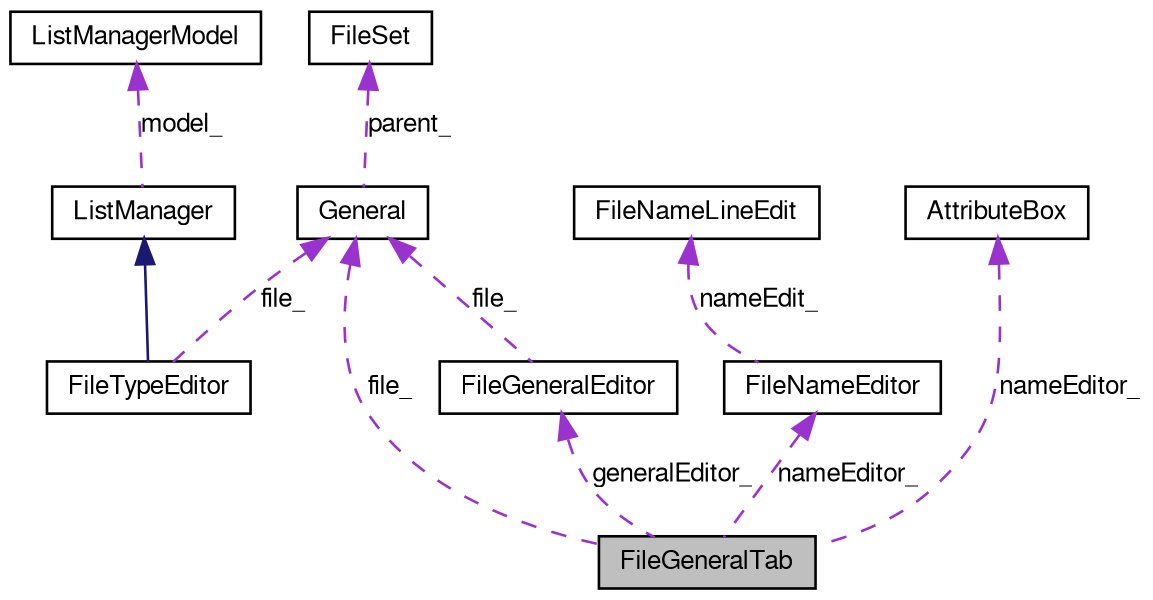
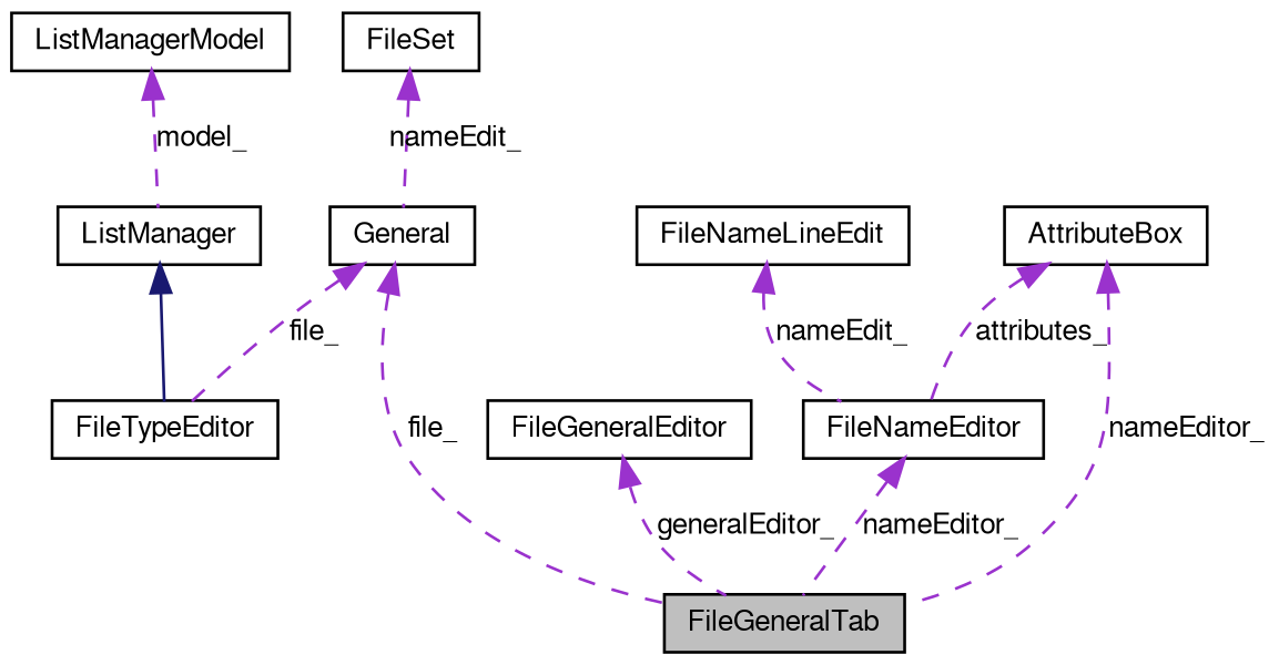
  digraph {
    node [color=black fontname=FreeSans fontsize=10 shape=record]
    edge [color=darkorchid3 dir=back fontname=FreeSans fontsize=10 labelfontname=FreeSans labelfontsize=10 style=dashed]
    n1 [fillcolor=grey75 fontcolor=black height=0.2 label=FileGeneralTab style=filled width=0.4]
    n2 [height=0.2 label=FileGeneralEditor width=0.4]
    n3 [height=0.2 label=General width=0.4]
    n4 [height=0.2 label=FileTypeEditor width=0.4]
    n5 [height=0.2 label=FileSet width=0.4]
    n6 [height=0.2 label=FileNameEditor width=0.4]
    n7 [height=0.2 label=FileNameLineEdit width=0.4]
    n8 [height=0.2 label=AttributeBox width=0.4]
    n9 [height=0.2 label=ListManager width=0.4]
    n10 [height=0.2 label=ListManagerModel width=0.4]
    n2 -> n1 [label=generalEditor_]
    n3 -> n1 [label=file_]
-   n3 -> n2 [label=file_]
    n3 -> n4 [label=file_]
-   n5 -> n3 [label=parent_]
+   n5 -> n3 [label=nameEdit_]
    n6 -> n1 [label=nameEditor_]
    n7 -> n6 [label=nameEdit_]
    n8 -> n1 [label=nameEditor_]
+   n8 -> n6 [label=attributes_]
    n9 -> n4 [color=midnightblue style=solid]
    n10 -> n9 [label=model_]
  }
